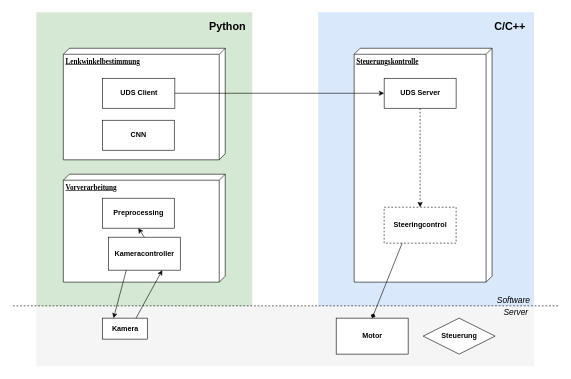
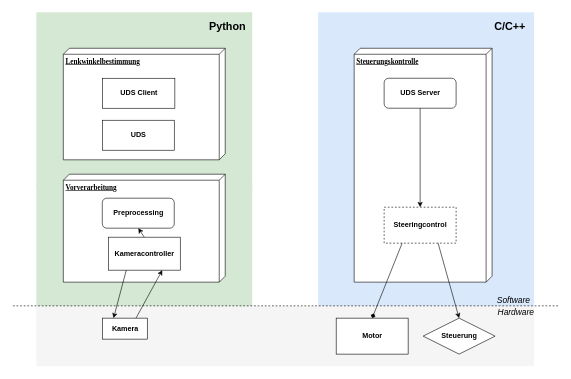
  <mxCell id="0" />
  <mxCell id="1" parent="0" />
  <mxCell id="2" value="" style="rounded=0;whiteSpace=wrap;html=1;fillColor=#f5f5f5;strokeColor=none;fontColor=#333333;" parent="1" vertex="1"><mxGeometry x="60" y="510" width="830" height="100" as="geometry" /></mxCell>
  <mxCell id="3" value="" style="rounded=0;whiteSpace=wrap;html=1;fillColor=#d5e8d4;strokeColor=none;" parent="1" vertex="1"><mxGeometry x="60" y="305" width="360" height="205" as="geometry" /></mxCell>
  <mxCell id="4" value="" style="rounded=0;whiteSpace=wrap;html=1;fillColor=#d5e8d4;strokeColor=none;" parent="1" vertex="1"><mxGeometry x="60" y="20" width="360" height="290" as="geometry" /></mxCell>
  <mxCell id="5" value="" style="rounded=0;whiteSpace=wrap;html=1;fillColor=#dae8fc;strokeColor=none;" parent="1" vertex="1"><mxGeometry x="530" y="20" width="360" height="490" as="geometry" /></mxCell>
  <mxCell id="6" value="&lt;b&gt;Lenkwinkelbestimmung&lt;/b&gt;" style="verticalAlign=top;align=left;spacingTop=8;spacingLeft=2;spacingRight=12;shape=cube;size=10;direction=south;fontStyle=4;html=1;rounded=0;shadow=0;comic=0;labelBackgroundColor=none;strokeColor=#000000;strokeWidth=1;fillColor=#ffffff;fontFamily=Verdana;fontSize=12;fontColor=#000000;" parent="1" vertex="1"><mxGeometry x="105" y="80" width="270" height="186" as="geometry" /></mxCell>
  <mxCell id="7" value="&lt;b&gt;Steuerungskontrolle&lt;/b&gt;" style="verticalAlign=top;align=left;spacingTop=8;spacingLeft=2;spacingRight=12;shape=cube;size=10;direction=south;fontStyle=4;html=1;rounded=0;shadow=0;comic=0;labelBackgroundColor=none;strokeColor=#000000;strokeWidth=1;fillColor=#ffffff;fontFamily=Verdana;fontSize=12;fontColor=#000000;" parent="1" vertex="1"><mxGeometry x="590" y="80" width="230" height="390" as="geometry" /></mxCell>
  <mxCell id="8" value="&lt;font style=&quot;font-size: 18px&quot;&gt;&lt;b&gt;Python&lt;/b&gt;&lt;/font&gt;" style="text;html=1;align=center;verticalAlign=middle;whiteSpace=wrap;rounded=0;" parent="1" vertex="1"><mxGeometry x="359" y="34" width="40" height="20" as="geometry" /></mxCell>
  <mxCell id="9" value="&lt;b&gt;&lt;font style=&quot;font-size: 18px&quot;&gt;C/C++&lt;/font&gt;&lt;/b&gt;" style="text;html=1;align=center;verticalAlign=middle;whiteSpace=wrap;rounded=0;" parent="1" vertex="1"><mxGeometry x="830" y="34" width="40" height="20" as="geometry" /></mxCell>
  <mxCell id="10" value="" style="endArrow=none;dashed=1;html=1;" parent="1" edge="1"><mxGeometry width="50" height="50" relative="1" as="geometry"><mxPoint x="930" y="509.5" as="sourcePoint" /><mxPoint x="20" y="509.5" as="targetPoint" /></mxGeometry></mxCell>
- <mxCell id="11" value="&lt;i&gt;&lt;font style=&quot;font-size: 14px&quot;&gt;Server&lt;/font&gt;&lt;/i&gt;" style="text;html=1;strokeColor=none;fillColor=none;align=center;verticalAlign=middle;whiteSpace=wrap;rounded=0;" parent="1" vertex="1"><mxGeometry x="840" y="510" width="40" height="20" as="geometry" /></mxCell>
+ <mxCell id="11" value="&lt;i&gt;&lt;font style=&quot;font-size: 14px&quot;&gt;Hardware&lt;/font&gt;&lt;/i&gt;" style="text;html=1;strokeColor=none;fillColor=none;align=center;verticalAlign=middle;whiteSpace=wrap;rounded=0;" parent="1" vertex="1"><mxGeometry x="840" y="510" width="40" height="20" as="geometry" /></mxCell>
  <mxCell id="12" value="&lt;i&gt;&lt;font style=&quot;font-size: 14px&quot;&gt;Software&lt;/font&gt;&lt;/i&gt;" style="text;html=1;strokeColor=none;fillColor=none;align=center;verticalAlign=middle;whiteSpace=wrap;rounded=0;" parent="1" vertex="1"><mxGeometry x="836" y="490" width="40" height="20" as="geometry" /></mxCell>
  <mxCell id="13" value="&lt;b&gt;Motor&lt;/b&gt;" style="html=1;" parent="1" vertex="1"><mxGeometry x="560" y="530" width="120" height="60" as="geometry" /></mxCell>
  <mxCell id="14" value="&lt;b&gt;Steuerung&lt;/b&gt;" style="rhombus;html=1;" parent="1" vertex="1"><mxGeometry x="705" y="530" width="120" height="60" as="geometry" /></mxCell>
  <mxCell id="15" value="&lt;b&gt;Kamera&lt;/b&gt;" style="html=1;" parent="1" vertex="1"><mxGeometry x="170" y="530" width="75" height="35" as="geometry" /></mxCell>
  <mxCell id="16" value="&lt;b&gt;Vorverarbeitung&lt;/b&gt;" style="verticalAlign=top;align=left;spacingTop=8;spacingLeft=2;spacingRight=12;shape=cube;size=10;direction=south;fontStyle=4;html=1;rounded=0;shadow=0;comic=0;labelBackgroundColor=none;strokeColor=#000000;strokeWidth=1;fillColor=#ffffff;fontFamily=Verdana;fontSize=12;fontColor=#000000;" parent="1" vertex="1"><mxGeometry x="105" y="290" width="270" height="180" as="geometry" /></mxCell>
  <mxCell id="17" value="&lt;b&gt;Kameracontroller&lt;/b&gt;" style="html=1;" parent="1" vertex="1"><mxGeometry x="180" y="395" width="120" height="55" as="geometry" /></mxCell>
- <mxCell id="18" value="&lt;b&gt;UDS Server&lt;/b&gt;" style="html=1;" parent="1" vertex="1"><mxGeometry x="640" y="130" width="120" height="50" as="geometry" /></mxCell>
+ <mxCell id="18" value="&lt;b&gt;UDS Server&lt;/b&gt;" style="html=1;rounded=1;" parent="1" vertex="1"><mxGeometry x="640" y="130" width="120" height="50" as="geometry" /></mxCell>
  <mxCell id="19" value="&lt;b&gt;UDS Client&lt;/b&gt;" style="html=1;" parent="1" vertex="1"><mxGeometry x="170" y="130" width="121" height="50" as="geometry" /></mxCell>
  <mxCell id="20" value="&lt;b&gt;Steeringcontrol&lt;/b&gt;" style="html=1;dashed=1;" parent="1" vertex="1"><mxGeometry x="640" y="345" width="120" height="60" as="geometry" /></mxCell>
  <mxCell id="21" value="" style="endArrow=classic;html=1;exitX=0.25;exitY=1;exitDx=0;exitDy=0;entryX=0.25;entryY=0;entryDx=0;entryDy=0;" parent="1" source="17" target="15" edge="1"><mxGeometry width="50" height="50" relative="1" as="geometry"><mxPoint x="20" y="680" as="sourcePoint" /><mxPoint x="70" y="630" as="targetPoint" /></mxGeometry></mxCell>
  <mxCell id="22" value="" style="endArrow=classic;html=1;exitX=0.75;exitY=0;exitDx=0;exitDy=0;entryX=0.75;entryY=1;entryDx=0;entryDy=0;" parent="1" source="15" target="17" edge="1"><mxGeometry width="50" height="50" relative="1" as="geometry"><mxPoint x="210" y="465" as="sourcePoint" /><mxPoint x="210" y="540" as="targetPoint" /></mxGeometry></mxCell>
- <mxCell id="23" value="" style="endArrow=classic;html=1;exitX=1;exitY=0.5;exitDx=0;exitDy=0;" parent="1" source="19" target="18" edge="1"><mxGeometry width="50" height="50" relative="1" as="geometry"><mxPoint x="20" y="680" as="sourcePoint" /><mxPoint x="433" y="155" as="targetPoint" /></mxGeometry></mxCell>
- <mxCell id="24" value="" style="endArrow=classic;html=1;exitX=0.5;exitY=1;exitDx=0;exitDy=0;entryX=0.5;entryY=0;entryDx=0;entryDy=0;dashed=1;" parent="1" source="18" target="20" edge="1"><mxGeometry width="50" height="50" relative="1" as="geometry"><mxPoint x="20" y="680" as="sourcePoint" /><mxPoint x="70" y="630" as="targetPoint" /></mxGeometry></mxCell>
+ <mxCell id="24" value="" style="endArrow=classic;html=1;exitX=0.5;exitY=1;exitDx=0;exitDy=0;entryX=0.5;entryY=0;entryDx=0;entryDy=0;" parent="1" source="18" target="20" edge="1"><mxGeometry width="50" height="50" relative="1" as="geometry"><mxPoint x="20" y="680" as="sourcePoint" /><mxPoint x="70" y="630" as="targetPoint" /></mxGeometry></mxCell>
  <mxCell id="25" value="" style="endArrow=diamond;html=1;entryX=0.5;entryY=0;entryDx=0;entryDy=0;exitX=0.25;exitY=1;exitDx=0;exitDy=0;" parent="1" source="20" target="13" edge="1"><mxGeometry width="50" height="50" relative="1" as="geometry"><mxPoint x="20" y="680" as="sourcePoint" /><mxPoint x="70" y="630" as="targetPoint" /></mxGeometry></mxCell>
- <mxCell id="27" value="&lt;b&gt;CNN &lt;/b&gt;" style="html=1;" parent="1" vertex="1"><mxGeometry x="170" y="200" width="120" height="50" as="geometry" /></mxCell>
- <mxCell id="28" value="&lt;b&gt;Preprocessing&lt;/b&gt;" style="html=1;" parent="1" vertex="1"><mxGeometry x="170" y="330" width="120" height="50" as="geometry" /></mxCell>
+ <mxCell id="26" value="" style="endArrow=classic;html=1;entryX=0.5;entryY=0;entryDx=0;entryDy=0;exitX=0.75;exitY=1;exitDx=0;exitDy=0;" parent="1" source="20" target="14" edge="1"><mxGeometry width="50" height="50" relative="1" as="geometry"><mxPoint x="690" y="415" as="sourcePoint" /><mxPoint x="590" y="540" as="targetPoint" /></mxGeometry></mxCell>
+ <mxCell id="27" value="&lt;b&gt;UDS &lt;/b&gt;" style="html=1;" parent="1" vertex="1"><mxGeometry x="170" y="200" width="120" height="50" as="geometry" /></mxCell>
+ <mxCell id="28" value="&lt;b&gt;Preprocessing&lt;/b&gt;" style="html=1;rounded=1;" parent="1" vertex="1"><mxGeometry x="170" y="330" width="120" height="50" as="geometry" /></mxCell>
  <mxCell id="29" value="" style="endArrow=classic;html=1;entryX=0.5;entryY=1;entryDx=0;entryDy=0;exitX=0.5;exitY=0;exitDx=0;exitDy=0;" parent="1" source="17" target="28" edge="1"><mxGeometry width="50" height="50" relative="1" as="geometry"><mxPoint x="20" y="680" as="sourcePoint" /><mxPoint x="70" y="630" as="targetPoint" /></mxGeometry></mxCell>
